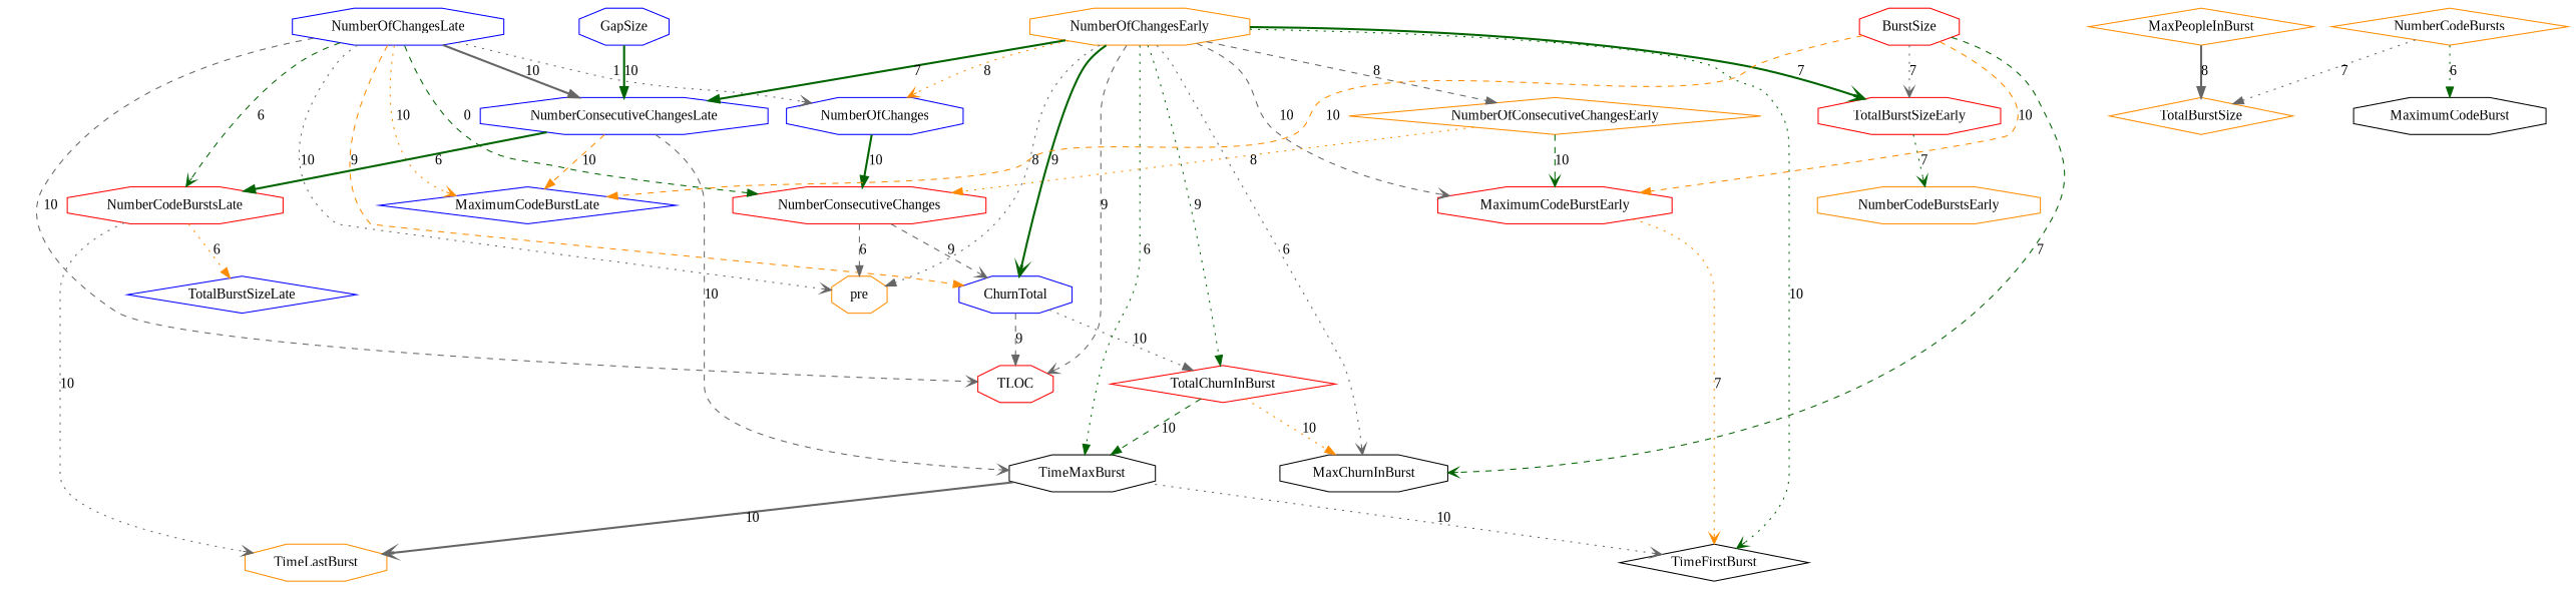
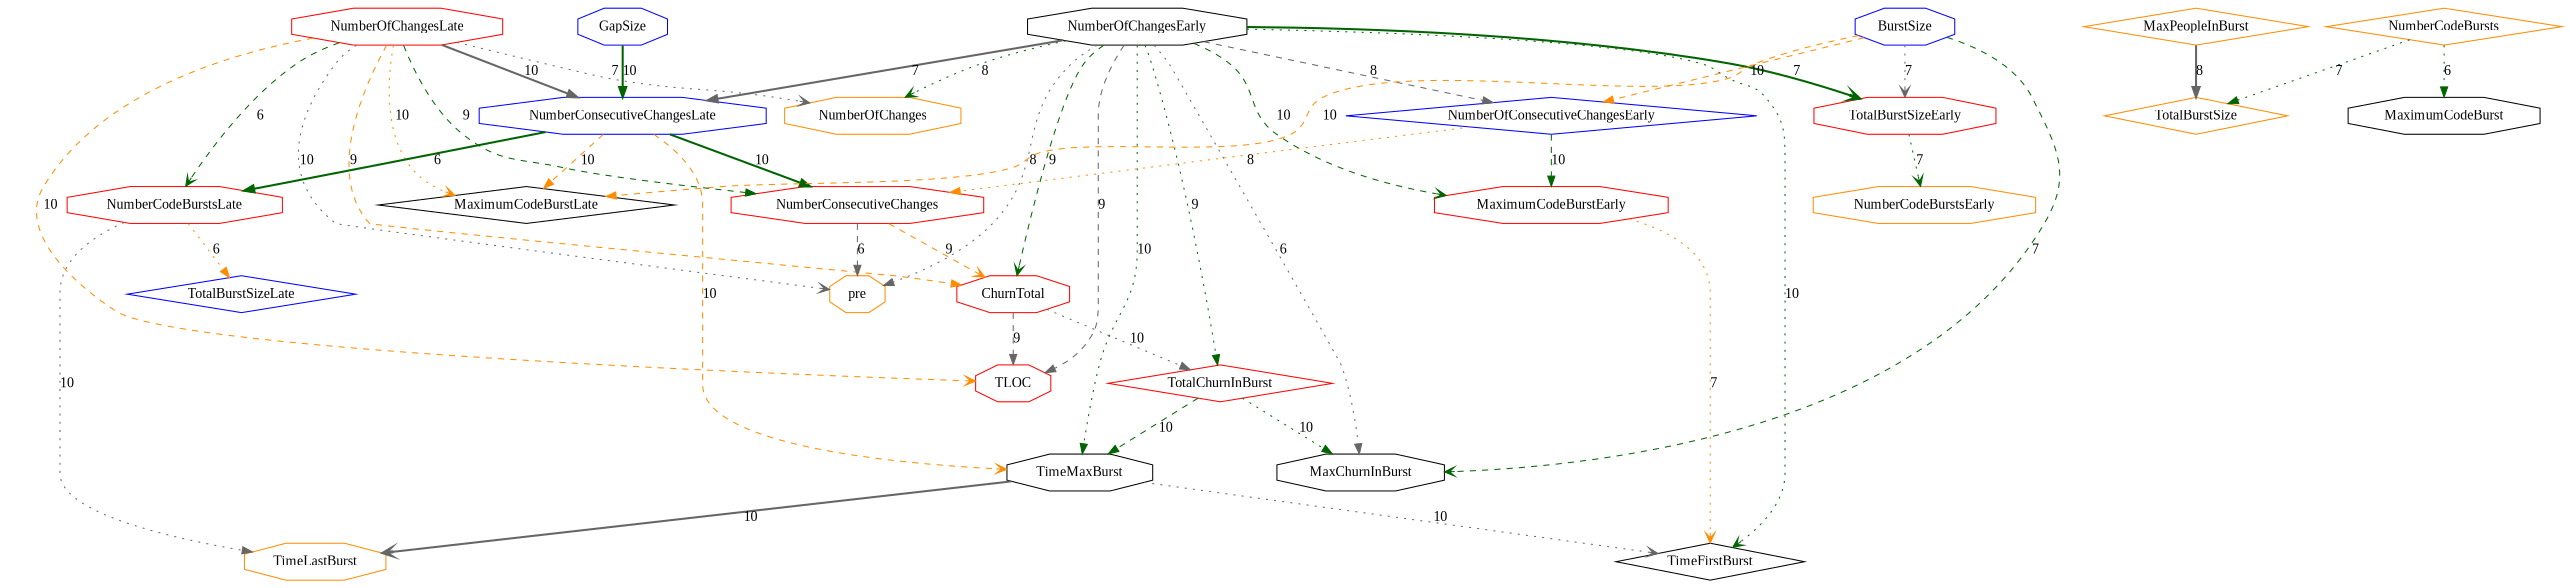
  digraph {
    fontname="Liberation Serif"
    node [color=darkorange fontname="Liberation Serif" shape=octagon]
    edge [arrowhead=normal color=gray40 fontname="Liberation Serif" style=dotted weight=10]
    TimeLastBurst
    NumberCodeBurstsLate [color=red]
    TotalBurstSizeLate [color=blue shape=diamond]
-   NumberOfChangesLate [color=blue]
-   MaximumCodeBurstLate [color=blue shape=diamond]
+   NumberOfChangesLate [color=red]
+   MaximumCodeBurstLate [color=black shape=diamond]
    NumberConsecutiveChangesLate [color=blue]
    pre
    TLOC [color=red]
-   ChurnTotal [color=blue]
+   ChurnTotal [color=red]
    NumberConsecutiveChanges [color=red]
-   NumberOfChanges [color=blue]
+   NumberOfChanges
    TimeMaxBurst [color=black]
    TotalChurnInBurst [color=red shape=diamond]
    TimeFirstBurst [color=black shape=diamond]
-   NumberOfChangesEarly
+   NumberOfChangesEarly [color=black]
    MaximumCodeBurstEarly [color=red]
    MaxChurnInBurst [color=black]
-   NumberOfConsecutiveChangesEarly [shape=diamond]
+   NumberOfConsecutiveChangesEarly [color=blue shape=diamond]
    TotalBurstSizeEarly [color=red]
    NumberCodeBurstsEarly
    GapSize [color=blue]
-   BurstSize [color=red]
+   BurstSize [color=blue]
    MaxPeopleInBurst [shape=diamond]
    TotalBurstSize [shape=diamond]
    NumberCodeBursts [shape=diamond]
    MaximumCodeBurst [color=black]
-   NumberCodeBurstsLate -> TimeLastBurst [arrowhead=vee label=10]
+   NumberCodeBurstsLate -> TimeLastBurst [label=10]
    NumberCodeBurstsLate -> TotalBurstSizeLate [color=darkorange label=6 weight=6]
    NumberOfChangesLate -> NumberCodeBurstsLate [arrowhead=vee color=darkgreen label=6 style=dashed weight=6]
    NumberOfChangesLate -> MaximumCodeBurstLate [arrowhead=vee color=darkorange label=10]
    NumberOfChangesLate -> NumberConsecutiveChangesLate [label=10 style=bold]
    NumberOfChangesLate -> pre [arrowhead=vee label=10]
-   NumberOfChangesLate -> TLOC [arrowhead=vee label=10 style=dashed]
+   NumberOfChangesLate -> TLOC [arrowhead=vee color=darkorange label=10 style=dashed]
    NumberOfChangesLate -> ChurnTotal [color=darkorange label=9 style=dashed weight=9]
-   NumberOfChangesLate -> NumberConsecutiveChanges [color=darkgreen label=0 style=dashed weight=9]
-   NumberOfChangesLate -> NumberOfChanges [arrowhead=vee label=1 weight=7]
+   NumberOfChangesLate -> NumberConsecutiveChanges [color=darkgreen label=9 style=dashed weight=9]
+   NumberOfChangesLate -> NumberOfChanges [arrowhead=vee label=7 weight=7]
    NumberConsecutiveChangesLate -> NumberCodeBurstsLate [color=darkgreen label=6 style=bold weight=6]
    NumberConsecutiveChangesLate -> MaximumCodeBurstLate [color=darkorange label=10 style=dashed]
-   NumberOfChanges -> NumberConsecutiveChanges [color=darkgreen label=10 style=bold]
-   NumberConsecutiveChangesLate -> TimeMaxBurst [arrowhead=vee label=10 style=dashed]
+   NumberConsecutiveChangesLate -> NumberConsecutiveChanges [color=darkgreen label=10 style=bold]
+   NumberConsecutiveChangesLate -> TimeMaxBurst [arrowhead=vee color=darkorange label=10 style=dashed]
    ChurnTotal -> TLOC [label=9 style=dashed weight=9]
    ChurnTotal -> TotalChurnInBurst [label=10]
    NumberConsecutiveChanges -> pre [label=6 style=dashed weight=6]
-   NumberConsecutiveChanges -> ChurnTotal [arrowhead=vee label=9 style=dashed weight=9]
+   NumberConsecutiveChanges -> ChurnTotal [arrowhead=vee color=darkorange label=9 style=dashed weight=9]
    TimeMaxBurst -> TimeLastBurst [arrowhead=vee label=10 style=bold]
    TimeMaxBurst -> TimeFirstBurst [arrowhead=vee label=10]
    TotalChurnInBurst -> TimeMaxBurst [color=darkgreen label=10 style=dashed]
-   TotalChurnInBurst -> MaxChurnInBurst [color=darkorange label=10]
-   NumberOfChangesEarly -> NumberConsecutiveChangesLate [color=darkgreen label=7 style=bold weight=7]
+   TotalChurnInBurst -> MaxChurnInBurst [color=darkgreen label=10]
+   NumberOfChangesEarly -> NumberConsecutiveChangesLate [label=7 style=bold weight=7]
    NumberOfChangesEarly -> pre [label=8 weight=8]
-   NumberOfChangesEarly -> TLOC [arrowhead=vee label=9 style=dashed weight=9]
-   NumberOfChangesEarly -> ChurnTotal [arrowhead=vee color=darkgreen label=9 style=bold weight=9]
-   NumberOfChangesEarly -> NumberOfChanges [arrowhead=vee color=darkorange label=8 weight=8]
-   NumberOfChangesEarly -> TimeMaxBurst [color=darkgreen label=6]
+   NumberOfChangesEarly -> TLOC [label=9 style=dashed weight=9]
+   NumberOfChangesEarly -> ChurnTotal [arrowhead=vee color=darkgreen label=9 style=dashed weight=9]
+   NumberOfChangesEarly -> NumberOfChanges [arrowhead=vee color=darkgreen label=8 weight=8]
+   NumberOfChangesEarly -> TimeMaxBurst [color=darkgreen label=10]
    NumberOfChangesEarly -> TotalChurnInBurst [color=darkgreen label=9 weight=9]
    NumberOfChangesEarly -> TimeFirstBurst [arrowhead=vee color=darkgreen label=10]
-   NumberOfChangesEarly -> MaximumCodeBurstEarly [arrowhead=vee label=10 style=dashed]
-   NumberOfChangesEarly -> MaxChurnInBurst [arrowhead=vee label=6 weight=6]
+   NumberOfChangesEarly -> MaximumCodeBurstEarly [arrowhead=vee color=darkgreen label=10 style=dashed]
+   NumberOfChangesEarly -> MaxChurnInBurst [label=6 weight=6]
    NumberOfChangesEarly -> NumberOfConsecutiveChangesEarly [label=8 style=dashed weight=8]
    NumberOfChangesEarly -> TotalBurstSizeEarly [arrowhead=vee color=darkgreen label=7 style=bold weight=7]
    MaximumCodeBurstEarly -> TimeFirstBurst [arrowhead=vee color=darkorange label=7 weight=7]
    NumberOfConsecutiveChangesEarly -> NumberConsecutiveChanges [color=darkorange label=8 weight=8]
-   NumberOfConsecutiveChangesEarly -> MaximumCodeBurstEarly [arrowhead=vee color=darkgreen label=10 style=dashed]
+   NumberOfConsecutiveChangesEarly -> MaximumCodeBurstEarly [color=darkgreen label=10 style=dashed]
    TotalBurstSizeEarly -> NumberCodeBurstsEarly [arrowhead=vee color=darkgreen label=7 weight=7]
    GapSize -> NumberConsecutiveChangesLate [color=darkgreen label=10 style=bold]
    BurstSize -> MaximumCodeBurstLate [color=darkorange label=10 style=dashed]
-   BurstSize -> MaximumCodeBurstEarly [color=darkorange label=10 style=dashed]
+   BurstSize -> NumberOfConsecutiveChangesEarly [color=darkorange label=10 style=dashed]
    BurstSize -> MaxChurnInBurst [arrowhead=vee color=darkgreen label=7 style=dashed weight=7]
    BurstSize -> TotalBurstSizeEarly [arrowhead=vee label=7 weight=7]
    MaxPeopleInBurst -> TotalBurstSize [label=8 style=bold weight=8]
-   NumberCodeBursts -> TotalBurstSize [label=7 weight=7]
+   NumberCodeBursts -> TotalBurstSize [color=darkgreen label=7 weight=7]
    NumberCodeBursts -> MaximumCodeBurst [color=darkgreen label=6 weight=6]
  }
